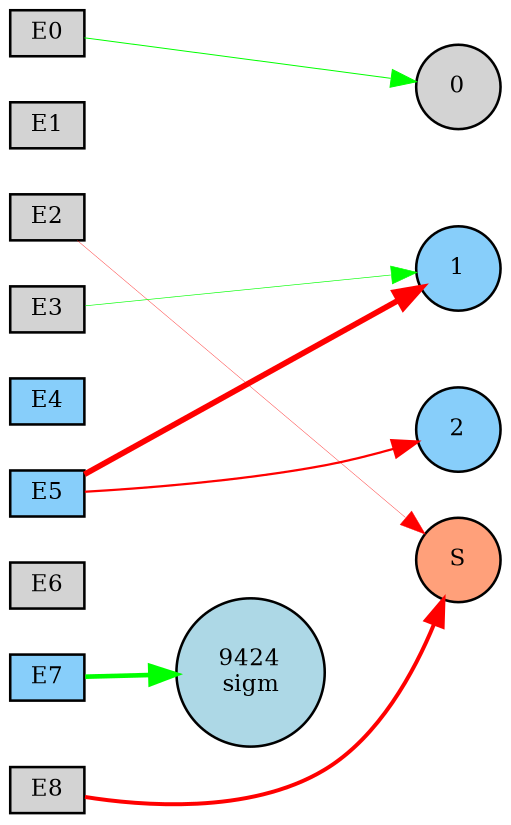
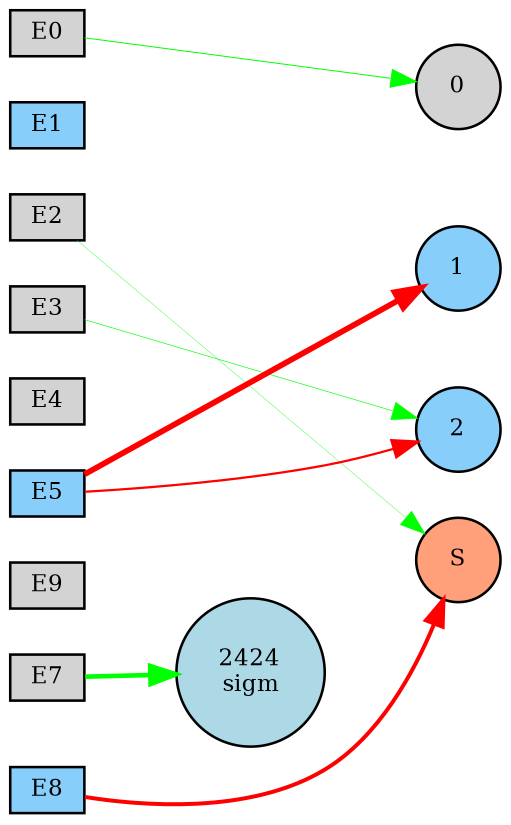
  digraph {
    rankdir=LR
    node [fillcolor=lightgray fontsize=9 shape=box style=filled]
    edge [style=invis]
    E0 [height=0.2 width=0.2]
-   E1 [height=0.2 width=0.2]
+   E1 [fillcolor=lightskyblue height=0.2 width=0.2]
    E2 [height=0.2 width=0.2]
    E3 [height=0.2 width=0.2]
-   E4 [fillcolor=lightskyblue height=0.2 width=0.2]
+   E4 [height=0.2 width=0.2]
    E5 [fillcolor=lightskyblue height=0.2 width=0.2]
-   E6 [height=0.2 width=0.2]
-   E7 [fillcolor=lightskyblue height=0.2 width=0.2]
-   E8 [height=0.2 width=0.2]
+   E6 [height=0.2 width=0.2 label=E9]
+   E7 [height=0.2 width=0.2]
+   E8 [fillcolor=lightskyblue height=0.2 width=0.2]
    0 [height=0.2 shape=circle width=0.2]
    1 [fillcolor=lightskyblue height=0.2 shape=circle width=0.2]
    2 [fillcolor=lightskyblue height=0.2 shape=circle width=0.2]
    S [fillcolor=lightsalmon height=0.2 shape=circle width=0.2]
-   n14 [fillcolor=lightblue height=0.2 label="9424\nsigm" shape=circle width=0.2]
+   n14 [fillcolor=lightblue height=0.2 label="2424\nsigm" shape=circle width=0.2]
    subgraph sub_1 {
      rank=source
      E0
      E1
      E2
      E3
      E4
      E5
      E6
      E7
      E8
    }
    subgraph sub_2 {
      rank=sink
      0
      1
      2
      S
    }
    E0 -> E1
    E0 -> 0 [color=green penwidth=0.38722466069825856 style=solid]
    E1 -> E2
    E2 -> E3
-   E2 -> S [color=red penwidth=0.1390583226114175 style=solid]
+   E2 -> S [color=green penwidth=0.1390583226114175 style=solid]
    E3 -> E4
-   E3 -> 1 [color=green penwidth=0.2530346479719127 style=solid]
+   E3 -> 2 [color=green penwidth=0.2530346479719127 style=solid]
    E4 -> E5
    E5 -> E6
    E5 -> 1 [color=red penwidth=2.2442820815860984 style=solid]
    E5 -> 2 [color=red penwidth=0.8782636745547762 style=solid]
    E6 -> E7
    E7 -> E8
    E7 -> n14 [color=green penwidth=1.8162600341042436 style=solid]
    E8 -> S [color=red penwidth=1.5546238575093456 style=solid]
    0 -> 1
    1 -> 2
    2 -> S
  }
